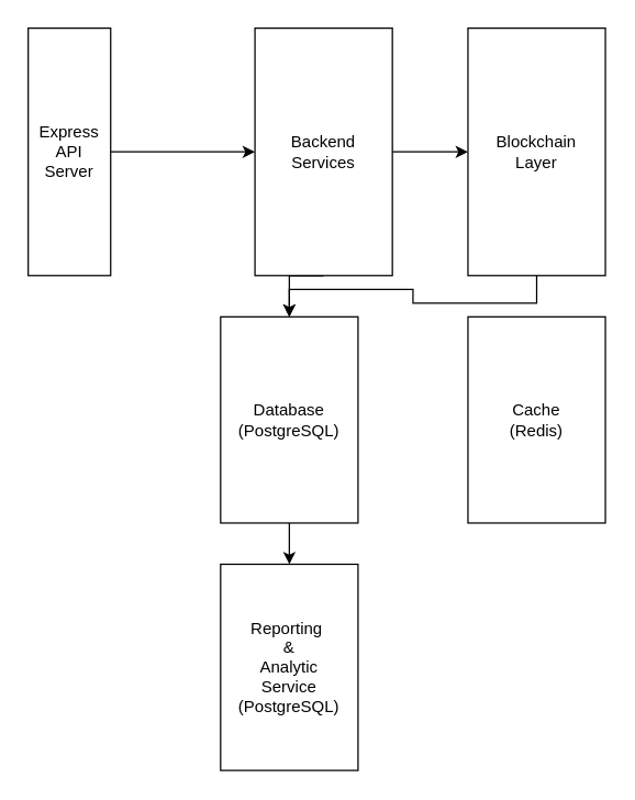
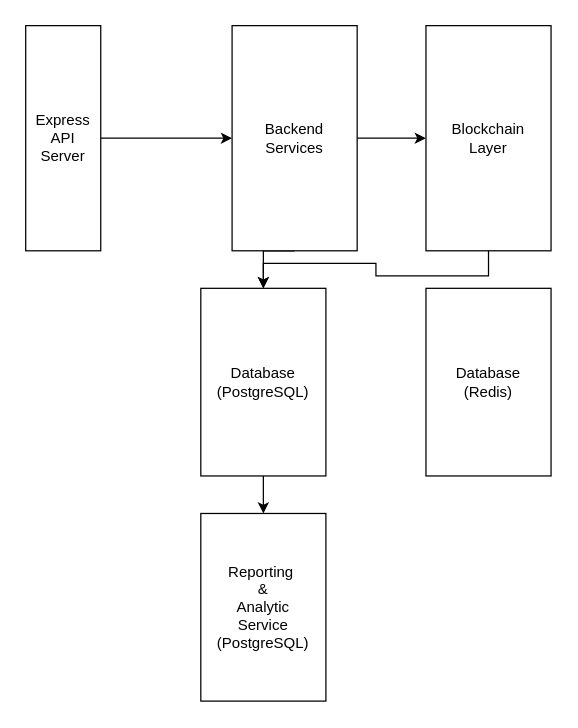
  <mxCell id="0" />
  <mxCell id="1" parent="0" />
  <mxCell id="2" style="edgeStyle=orthogonalEdgeStyle;rounded=0;orthogonalLoop=1;jettySize=auto;html=1;exitX=1;exitY=0.5;exitDx=0;exitDy=0;entryX=0;entryY=0.5;entryDx=0;entryDy=0;" edge="1" parent="1" source="3" target="6"><mxGeometry relative="1" as="geometry" /></mxCell>
  <mxCell id="3" value="Express API Server" style="rounded=0;whiteSpace=wrap;html=1;" parent="1" vertex="1"><mxGeometry x="20" y="20" width="60" height="180" as="geometry" /></mxCell>
  <mxCell id="4" style="edgeStyle=orthogonalEdgeStyle;rounded=0;orthogonalLoop=1;jettySize=auto;html=1;exitX=1;exitY=0.5;exitDx=0;exitDy=0;entryX=0;entryY=0.5;entryDx=0;entryDy=0;" edge="1" parent="1" source="6" target="8"><mxGeometry relative="1" as="geometry" /></mxCell>
  <mxCell id="5" style="edgeStyle=orthogonalEdgeStyle;rounded=0;orthogonalLoop=1;jettySize=auto;html=1;exitX=0.5;exitY=1;exitDx=0;exitDy=0;entryX=0.5;entryY=0;entryDx=0;entryDy=0;" edge="1" parent="1" source="6" target="10"><mxGeometry relative="1" as="geometry" /></mxCell>
  <mxCell id="6" value="Backend&lt;div&gt;Services&lt;/div&gt;" style="rounded=0;whiteSpace=wrap;html=1;" vertex="1" parent="1"><mxGeometry x="185" y="20" width="100" height="180" as="geometry" /></mxCell>
  <mxCell id="7" style="edgeStyle=orthogonalEdgeStyle;rounded=0;orthogonalLoop=1;jettySize=auto;html=1;exitX=0.5;exitY=1;exitDx=0;exitDy=0;" edge="1" parent="1" source="8" target="10"><mxGeometry relative="1" as="geometry" /></mxCell>
  <mxCell id="8" value="Blockchain&lt;div&gt;Layer&lt;/div&gt;" style="rounded=0;whiteSpace=wrap;html=1;" vertex="1" parent="1"><mxGeometry x="340" y="20" width="100" height="180" as="geometry" /></mxCell>
  <mxCell id="9" style="edgeStyle=orthogonalEdgeStyle;rounded=0;orthogonalLoop=1;jettySize=auto;html=1;exitX=0.5;exitY=1;exitDx=0;exitDy=0;entryX=0.5;entryY=0;entryDx=0;entryDy=0;" edge="1" parent="1" source="10" target="12"><mxGeometry relative="1" as="geometry" /></mxCell>
  <mxCell id="10" value="Database&lt;div&gt;(PostgreSQL)&lt;/div&gt;" style="rounded=0;whiteSpace=wrap;html=1;" vertex="1" parent="1"><mxGeometry x="160" y="230" width="100" height="150" as="geometry" /></mxCell>
- <mxCell id="11" value="Cache&lt;div&gt;(Redis)&lt;/div&gt;" style="rounded=0;whiteSpace=wrap;html=1;" vertex="1" parent="1"><mxGeometry x="340" y="230" width="100" height="150" as="geometry" /></mxCell>
+ <mxCell id="11" value="Database&lt;div&gt;(Redis)&lt;/div&gt;" style="rounded=0;whiteSpace=wrap;html=1;" vertex="1" parent="1"><mxGeometry x="340" y="230" width="100" height="150" as="geometry" /></mxCell>
  <mxCell id="12" value="&lt;div&gt;Reporting&amp;nbsp;&lt;/div&gt;&lt;div&gt;&amp;amp;&lt;/div&gt;&lt;div&gt;Analytic&lt;/div&gt;&lt;div&gt;Service&lt;/div&gt;&lt;div&gt;(PostgreSQL)&lt;/div&gt;" style="rounded=0;whiteSpace=wrap;html=1;" vertex="1" parent="1"><mxGeometry x="160" y="410" width="100" height="150" as="geometry" /></mxCell>
